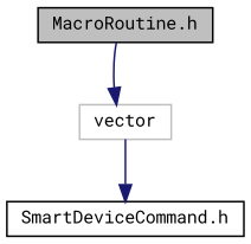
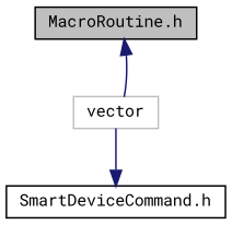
  digraph {
    fontname="Roboto Mono"
    node [color=black fillcolor=white fontname="Roboto Mono" fontsize=10 shape=record style=filled]
    edge [color=midnightblue fontname="Roboto Mono" fontsize=10 labelfontname=Helvetica labelfontsize=10 style=solid]
    n1 [fillcolor=grey75 fontcolor=black height=0.2 label="MacroRoutine.h" width=0.4]
    n2 [color=grey75 height=0.2 label=vector width=0.4]
    n3 [height=0.2 label="SmartDeviceCommand.h" width=0.4]
-   n1 -> n2
+   n2 -> n1
    n2 -> n3
  }
